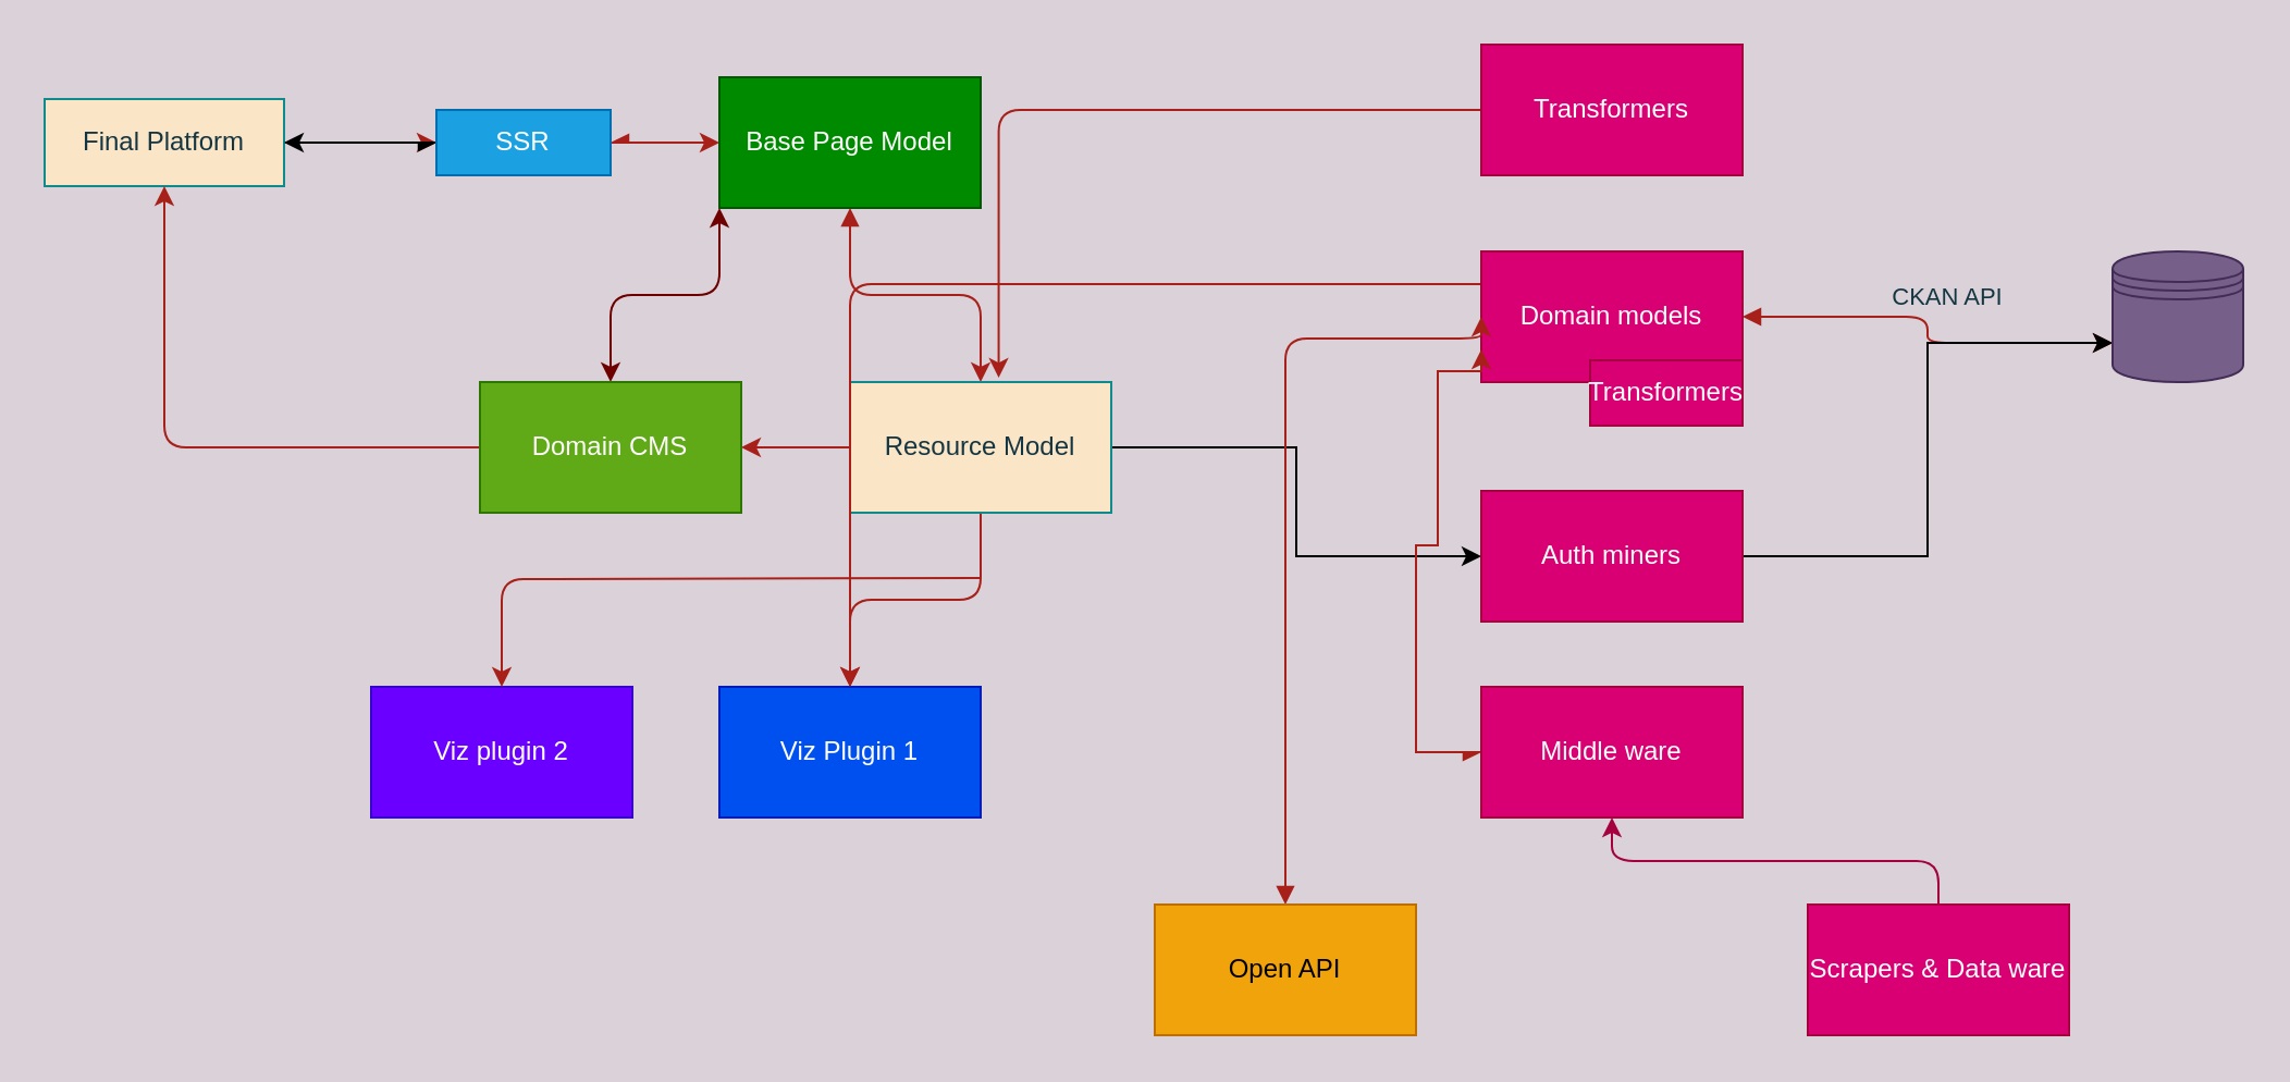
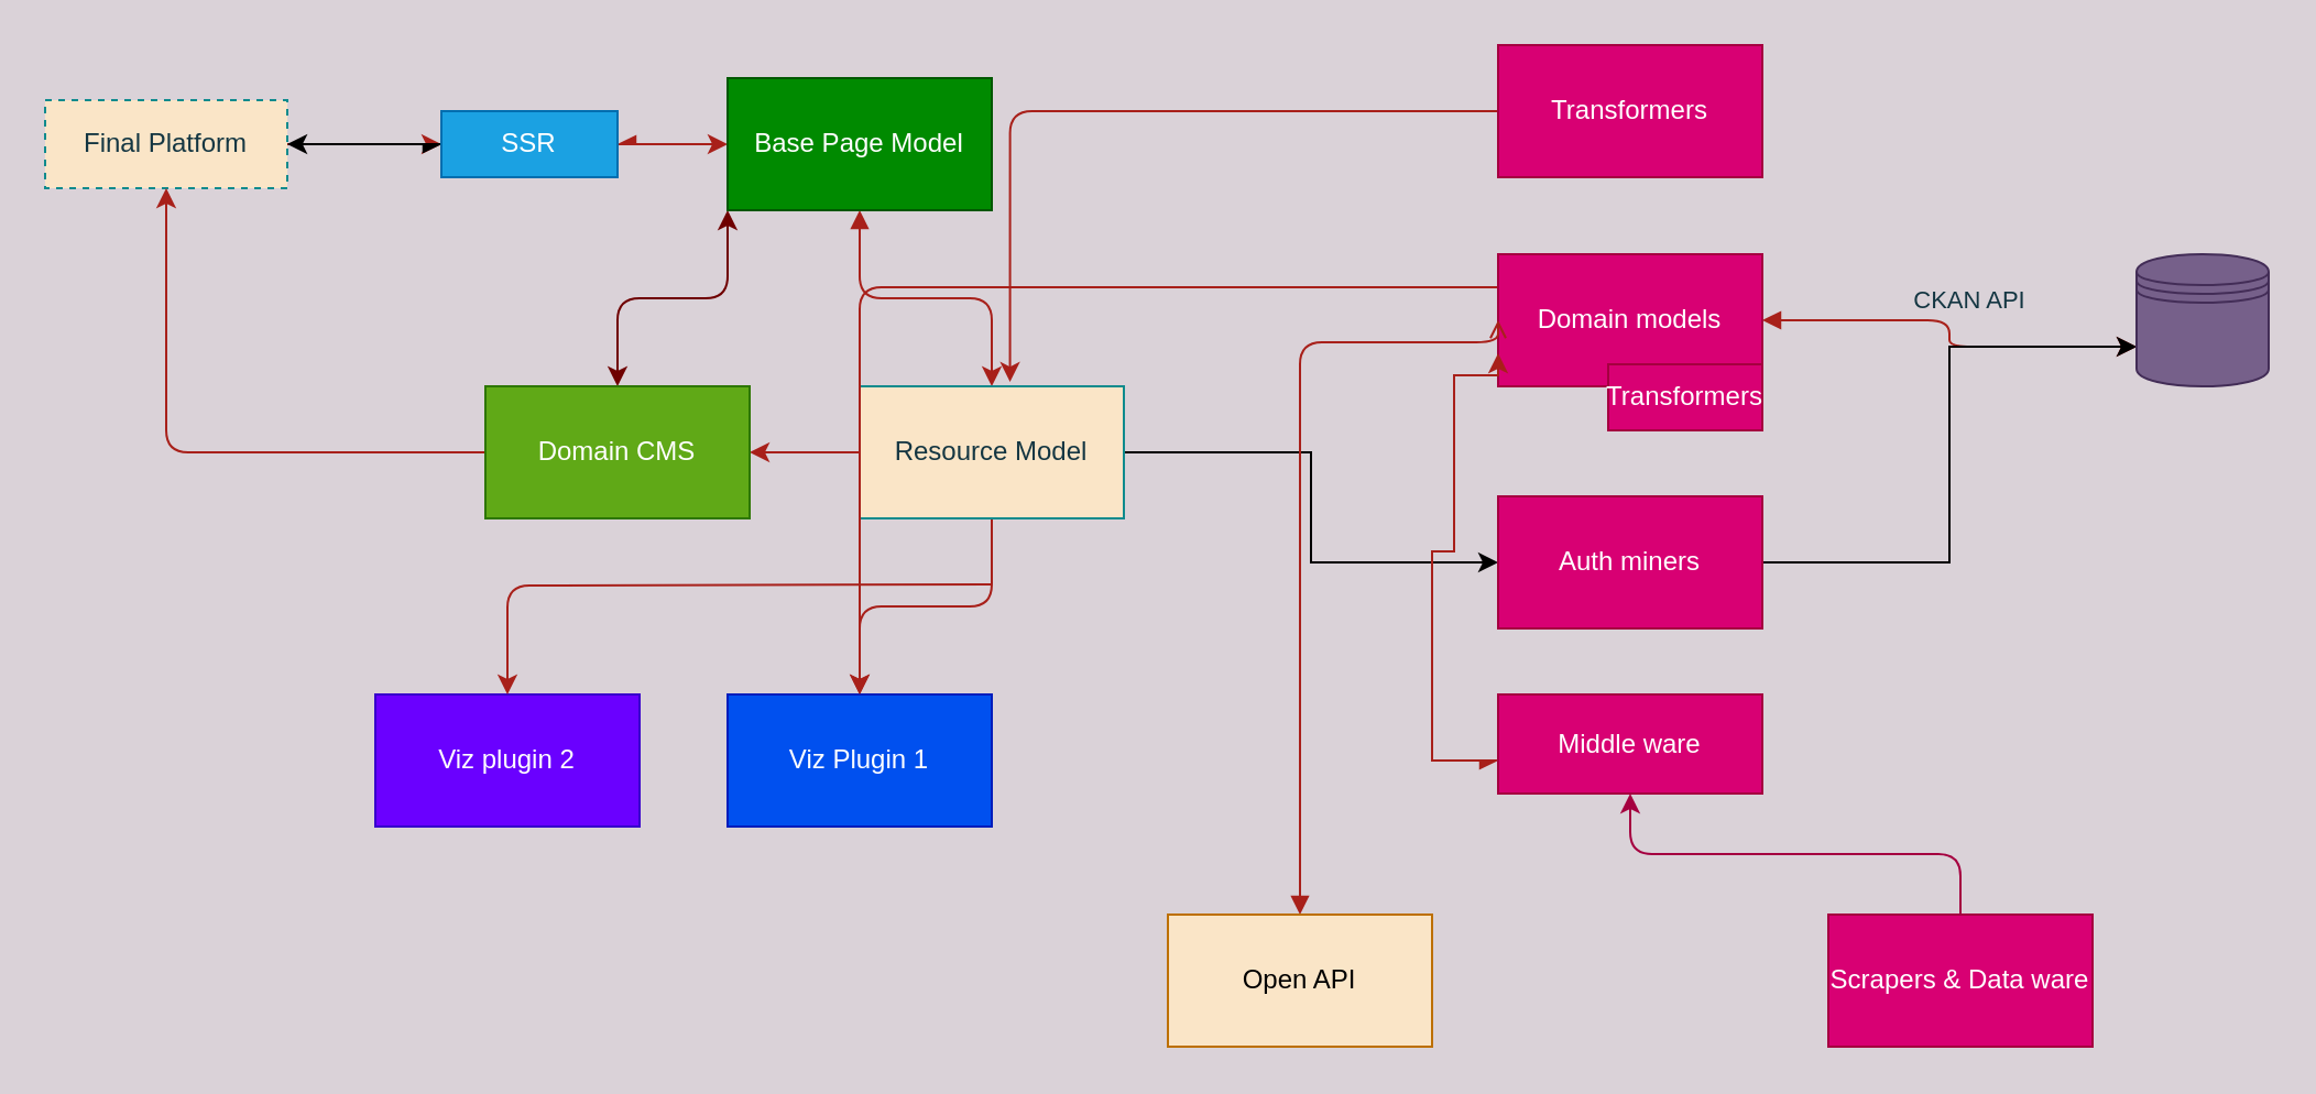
  <mxCell id="0" />
  <mxCell id="1" parent="0" />
  <mxCell id="2" value="" style="edgeStyle=orthogonalEdgeStyle;rounded=0;orthogonalLoop=1;jettySize=auto;html=1;strokeColor=#A8201A;fontColor=#143642;labelBackgroundColor=#DAD2D8;" parent="1" source="3" target="6" edge="1"><mxGeometry relative="1" as="geometry" /></mxCell>
- <mxCell id="3" value="Final Platform" style="whiteSpace=wrap;html=1;fillColor=#FAE5C7;strokeColor=#0F8B8D;fontColor=#143642;" parent="1" vertex="1"><mxGeometry x="20" y="45" width="110" height="40" as="geometry" /></mxCell>
+ <mxCell id="3" value="Final Platform" style="whiteSpace=wrap;html=1;fillColor=#FAE5C7;strokeColor=#0F8B8D;fontColor=#143642;dashed=1;" parent="1" vertex="1"><mxGeometry x="20" y="45" width="110" height="40" as="geometry" /></mxCell>
  <mxCell id="4" value="" style="edgeStyle=orthogonalEdgeStyle;curved=0;rounded=1;sketch=0;orthogonalLoop=1;jettySize=auto;html=1;fontColor=#143642;strokeColor=#A8201A;fillColor=#FAE5C7;startArrow=async;startFill=1;" parent="1" source="6" target="10" edge="1"><mxGeometry relative="1" as="geometry" /></mxCell>
  <mxCell id="5" value="" style="edgeStyle=orthogonalEdgeStyle;rounded=0;orthogonalLoop=1;jettySize=auto;html=1;startArrow=async;startFill=1;" parent="1" source="6" target="3" edge="1"><mxGeometry relative="1" as="geometry" /></mxCell>
  <mxCell id="6" value="SSR" style="whiteSpace=wrap;html=1;fillColor=#1ba1e2;strokeColor=#006EAF;fontColor=#ffffff;" parent="1" vertex="1"><mxGeometry x="200" y="50" width="80" height="30" as="geometry" /></mxCell>
  <mxCell id="7" style="edgeStyle=orthogonalEdgeStyle;rounded=0;orthogonalLoop=1;jettySize=auto;html=1;exitX=0.5;exitY=1;exitDx=0;exitDy=0;strokeColor=#A8201A;fontColor=#143642;labelBackgroundColor=#DAD2D8;" parent="1" edge="1"><mxGeometry relative="1" as="geometry"><mxPoint x="400" y="205" as="sourcePoint" /><mxPoint x="400" y="205" as="targetPoint" /></mxGeometry></mxCell>
  <mxCell id="8" value="" style="edgeStyle=orthogonalEdgeStyle;curved=0;rounded=1;sketch=0;orthogonalLoop=1;jettySize=auto;html=1;fontColor=#143642;strokeColor=#A8201A;fillColor=#FAE5C7;startArrow=block;startFill=1;" parent="1" source="10" target="14" edge="1"><mxGeometry relative="1" as="geometry" /></mxCell>
  <mxCell id="9" style="edgeStyle=orthogonalEdgeStyle;curved=0;rounded=1;sketch=0;orthogonalLoop=1;jettySize=auto;html=1;exitX=0;exitY=1;exitDx=0;exitDy=0;fontColor=#143642;fillColor=#a20025;startArrow=classic;startFill=1;strokeColor=#6F0000;" parent="1" source="10" target="19" edge="1"><mxGeometry relative="1" as="geometry" /></mxCell>
  <mxCell id="10" value="Base Page Model" style="whiteSpace=wrap;html=1;fontColor=#ffffff;strokeColor=#005700;fillColor=#008a00;" parent="1" vertex="1"><mxGeometry x="330" y="35" width="120" height="60" as="geometry" /></mxCell>
  <mxCell id="11" value="" style="edgeStyle=orthogonalEdgeStyle;curved=0;rounded=1;sketch=0;orthogonalLoop=1;jettySize=auto;html=1;fontColor=#143642;strokeColor=#A8201A;fillColor=#FAE5C7;" parent="1" source="14" target="15" edge="1"><mxGeometry relative="1" as="geometry" /></mxCell>
  <mxCell id="12" style="edgeStyle=orthogonalEdgeStyle;curved=0;rounded=1;sketch=0;orthogonalLoop=1;jettySize=auto;html=1;exitX=0;exitY=0.5;exitDx=0;exitDy=0;entryX=1;entryY=0.5;entryDx=0;entryDy=0;fontColor=#143642;strokeColor=#A8201A;fillColor=#FAE5C7;" parent="1" source="14" target="19" edge="1"><mxGeometry relative="1" as="geometry" /></mxCell>
  <mxCell id="13" style="edgeStyle=orthogonalEdgeStyle;rounded=0;orthogonalLoop=1;jettySize=auto;html=1;entryX=0;entryY=0.5;entryDx=0;entryDy=0;" edge="1" parent="1" source="14" target="27"><mxGeometry relative="1" as="geometry" /></mxCell>
  <mxCell id="14" value="Resource Model" style="whiteSpace=wrap;html=1;fontColor=#143642;strokeColor=#0F8B8D;fillColor=#FAE5C7;" parent="1" vertex="1"><mxGeometry x="390" y="175" width="120" height="60" as="geometry" /></mxCell>
  <mxCell id="15" value="Viz Plugin 1" style="whiteSpace=wrap;html=1;fontColor=#ffffff;strokeColor=#001DBC;fillColor=#0050ef;" parent="1" vertex="1"><mxGeometry x="330" y="315" width="120" height="60" as="geometry" /></mxCell>
  <mxCell id="16" value="Viz plugin 2" style="whiteSpace=wrap;html=1;fontColor=#ffffff;strokeColor=#3700CC;fillColor=#6a00ff;" parent="1" vertex="1"><mxGeometry x="170" y="315" width="120" height="60" as="geometry" /></mxCell>
  <mxCell id="17" value="" style="edgeStyle=orthogonalEdgeStyle;curved=0;rounded=1;sketch=0;orthogonalLoop=1;jettySize=auto;html=1;fontColor=#143642;strokeColor=#A8201A;fillColor=#FAE5C7;entryX=0.5;entryY=0;entryDx=0;entryDy=0;" parent="1" target="16" edge="1"><mxGeometry relative="1" as="geometry"><mxPoint x="450" y="265" as="sourcePoint" /><mxPoint x="580" y="305" as="targetPoint" /></mxGeometry></mxCell>
  <mxCell id="18" style="edgeStyle=orthogonalEdgeStyle;curved=0;rounded=1;sketch=0;orthogonalLoop=1;jettySize=auto;html=1;exitX=0;exitY=0.5;exitDx=0;exitDy=0;entryX=0.5;entryY=1;entryDx=0;entryDy=0;fontColor=#143642;strokeColor=#A8201A;fillColor=#FAE5C7;" parent="1" source="19" target="3" edge="1"><mxGeometry relative="1" as="geometry" /></mxCell>
  <mxCell id="19" value="Domain CMS" style="whiteSpace=wrap;html=1;rounded=0;sketch=0;fontColor=#ffffff;strokeColor=#2D7600;fillColor=#60a917;" parent="1" vertex="1"><mxGeometry x="220" y="175" width="120" height="60" as="geometry" /></mxCell>
  <mxCell id="20" style="edgeStyle=orthogonalEdgeStyle;curved=0;rounded=1;sketch=0;orthogonalLoop=1;jettySize=auto;html=1;exitX=0;exitY=0.5;exitDx=0;exitDy=0;fontColor=#143642;startArrow=none;startFill=0;strokeColor=#A8201A;fillColor=#FAE5C7;entryX=0.569;entryY=-0.033;entryDx=0;entryDy=0;entryPerimeter=0;" parent="1" source="21" target="14" edge="1"><mxGeometry relative="1" as="geometry"><mxPoint x="490" y="205" as="targetPoint" /></mxGeometry></mxCell>
  <mxCell id="21" value="Transformers" style="whiteSpace=wrap;html=1;rounded=0;sketch=0;fontColor=#ffffff;strokeColor=#A50040;fillColor=#d80073;" parent="1" vertex="1"><mxGeometry x="680" y="20" width="120" height="60" as="geometry" /></mxCell>
  <mxCell id="22" style="edgeStyle=orthogonalEdgeStyle;curved=0;rounded=1;sketch=0;orthogonalLoop=1;jettySize=auto;html=1;exitX=1;exitY=0.5;exitDx=0;exitDy=0;entryX=0;entryY=0.7;entryDx=0;entryDy=0;fontColor=#143642;startArrow=block;startFill=1;fillColor=#FAE5C7;strokeColor=#A8201A;" parent="1" source="25" target="28" edge="1"><mxGeometry relative="1" as="geometry" /></mxCell>
  <mxCell id="23" value="CKAN API" style="edgeLabel;html=1;align=center;verticalAlign=middle;resizable=0;points=[];fontColor=#143642;labelBackgroundColor=none;" parent="22" vertex="1" connectable="0"><mxGeometry x="-0.349" y="-1" relative="1" as="geometry"><mxPoint x="34" y="-11" as="offset" /></mxGeometry></mxCell>
  <mxCell id="24" style="edgeStyle=orthogonalEdgeStyle;curved=0;rounded=1;sketch=0;orthogonalLoop=1;jettySize=auto;html=1;exitX=0;exitY=0.25;exitDx=0;exitDy=0;fontColor=#143642;startArrow=none;startFill=0;strokeColor=#A8201A;fillColor=#FAE5C7;" parent="1" source="25" target="15" edge="1"><mxGeometry relative="1" as="geometry" /></mxCell>
  <mxCell id="25" value="Domain models" style="whiteSpace=wrap;html=1;rounded=0;sketch=0;fontColor=#ffffff;strokeColor=#A50040;fillColor=#d80073;" parent="1" vertex="1"><mxGeometry x="680" y="115" width="120" height="60" as="geometry" /></mxCell>
  <mxCell id="26" style="edgeStyle=orthogonalEdgeStyle;rounded=0;orthogonalLoop=1;jettySize=auto;html=1;entryX=0;entryY=0.7;entryDx=0;entryDy=0;" edge="1" parent="1" source="27" target="28"><mxGeometry relative="1" as="geometry" /></mxCell>
  <mxCell id="27" value="Auth miners" style="whiteSpace=wrap;html=1;rounded=0;sketch=0;fontColor=#ffffff;strokeColor=#A50040;fillColor=#d80073;" parent="1" vertex="1"><mxGeometry x="680" y="225" width="120" height="60" as="geometry" /></mxCell>
  <mxCell id="28" value="" style="shape=datastore;whiteSpace=wrap;html=1;rounded=0;sketch=0;fontColor=#ffffff;strokeColor=#432D57;fillColor=#76608a;" parent="1" vertex="1"><mxGeometry x="970" y="115" width="60" height="60" as="geometry" /></mxCell>
- <mxCell id="29" style="edgeStyle=orthogonalEdgeStyle;curved=0;rounded=1;sketch=0;orthogonalLoop=1;jettySize=auto;html=1;entryX=0;entryY=0.5;entryDx=0;entryDy=0;fontColor=#143642;startArrow=block;startFill=1;strokeColor=#A8201A;fillColor=#FAE5C7;" parent="1" source="30" target="25" edge="1"><mxGeometry relative="1" as="geometry"><Array as="points"><mxPoint x="590" y="155" /></Array></mxGeometry></mxCell>
- <mxCell id="30" value="Open API" style="whiteSpace=wrap;html=1;rounded=0;labelBackgroundColor=none;sketch=0;fontColor=#000000;strokeColor=#BD7000;fillColor=#f0a30a;" parent="1" vertex="1"><mxGeometry x="530" y="415" width="120" height="60" as="geometry" /></mxCell>
+ <mxCell id="29" style="edgeStyle=orthogonalEdgeStyle;curved=0;rounded=1;sketch=0;orthogonalLoop=1;jettySize=auto;html=1;entryX=0;entryY=0.5;entryDx=0;entryDy=0;fontColor=#143642;startArrow=block;startFill=1;strokeColor=#A8201A;fillColor=#FAE5C7;endArrow=open;" parent="1" source="30" target="25" edge="1"><mxGeometry relative="1" as="geometry"><Array as="points"><mxPoint x="590" y="155" /></Array></mxGeometry></mxCell>
+ <mxCell id="30" value="Open API" style="whiteSpace=wrap;html=1;rounded=0;labelBackgroundColor=none;sketch=0;fontColor=#000000;strokeColor=#BD7000;fillColor=#fae5c7;" parent="1" vertex="1"><mxGeometry x="530" y="415" width="120" height="60" as="geometry" /></mxCell>
  <mxCell id="31" style="edgeStyle=orthogonalEdgeStyle;curved=0;rounded=1;sketch=0;orthogonalLoop=1;jettySize=auto;html=1;exitX=0.5;exitY=0;exitDx=0;exitDy=0;fontColor=#143642;startArrow=none;startFill=0;strokeColor=#A50040;fillColor=#d80073;" parent="1" source="32" target="34" edge="1"><mxGeometry relative="1" as="geometry" /></mxCell>
  <mxCell id="32" value="Scrapers &amp;amp; Data ware" style="whiteSpace=wrap;html=1;rounded=0;labelBackgroundColor=none;sketch=0;fontColor=#ffffff;strokeColor=#A50040;fillColor=#d80073;" parent="1" vertex="1"><mxGeometry x="830" y="415" width="120" height="60" as="geometry" /></mxCell>
  <mxCell id="33" style="edgeStyle=orthogonalEdgeStyle;rounded=0;orthogonalLoop=1;jettySize=auto;html=1;entryX=0;entryY=0.75;entryDx=0;entryDy=0;startArrow=async;startFill=1;strokeColor=#A8201A;" parent="1" source="34" target="25" edge="1"><mxGeometry relative="1" as="geometry"><Array as="points"><mxPoint x="650" y="345" /><mxPoint x="650" y="250" /><mxPoint x="660" y="250" /><mxPoint x="660" y="170" /></Array></mxGeometry></mxCell>
- <mxCell id="34" value="Middle ware" style="whiteSpace=wrap;html=1;rounded=0;labelBackgroundColor=none;sketch=0;fontColor=#ffffff;strokeColor=#A50040;fillColor=#d80073;" parent="1" vertex="1"><mxGeometry x="680" y="315" width="120" height="60" as="geometry" /></mxCell>
+ <mxCell id="34" value="Middle ware" style="whiteSpace=wrap;html=1;rounded=0;labelBackgroundColor=none;sketch=0;fontColor=#ffffff;strokeColor=#A50040;fillColor=#d80073;" parent="1" vertex="1"><mxGeometry x="680" y="315" width="120" height="45" as="geometry" /></mxCell>
  <mxCell id="35" value="Transformers" style="whiteSpace=wrap;html=1;rounded=0;labelBackgroundColor=none;sketch=0;fontColor=#ffffff;strokeColor=#A50040;fillColor=#d80073;" parent="1" vertex="1"><mxGeometry x="730" y="165" width="70" height="30" as="geometry" /></mxCell>
